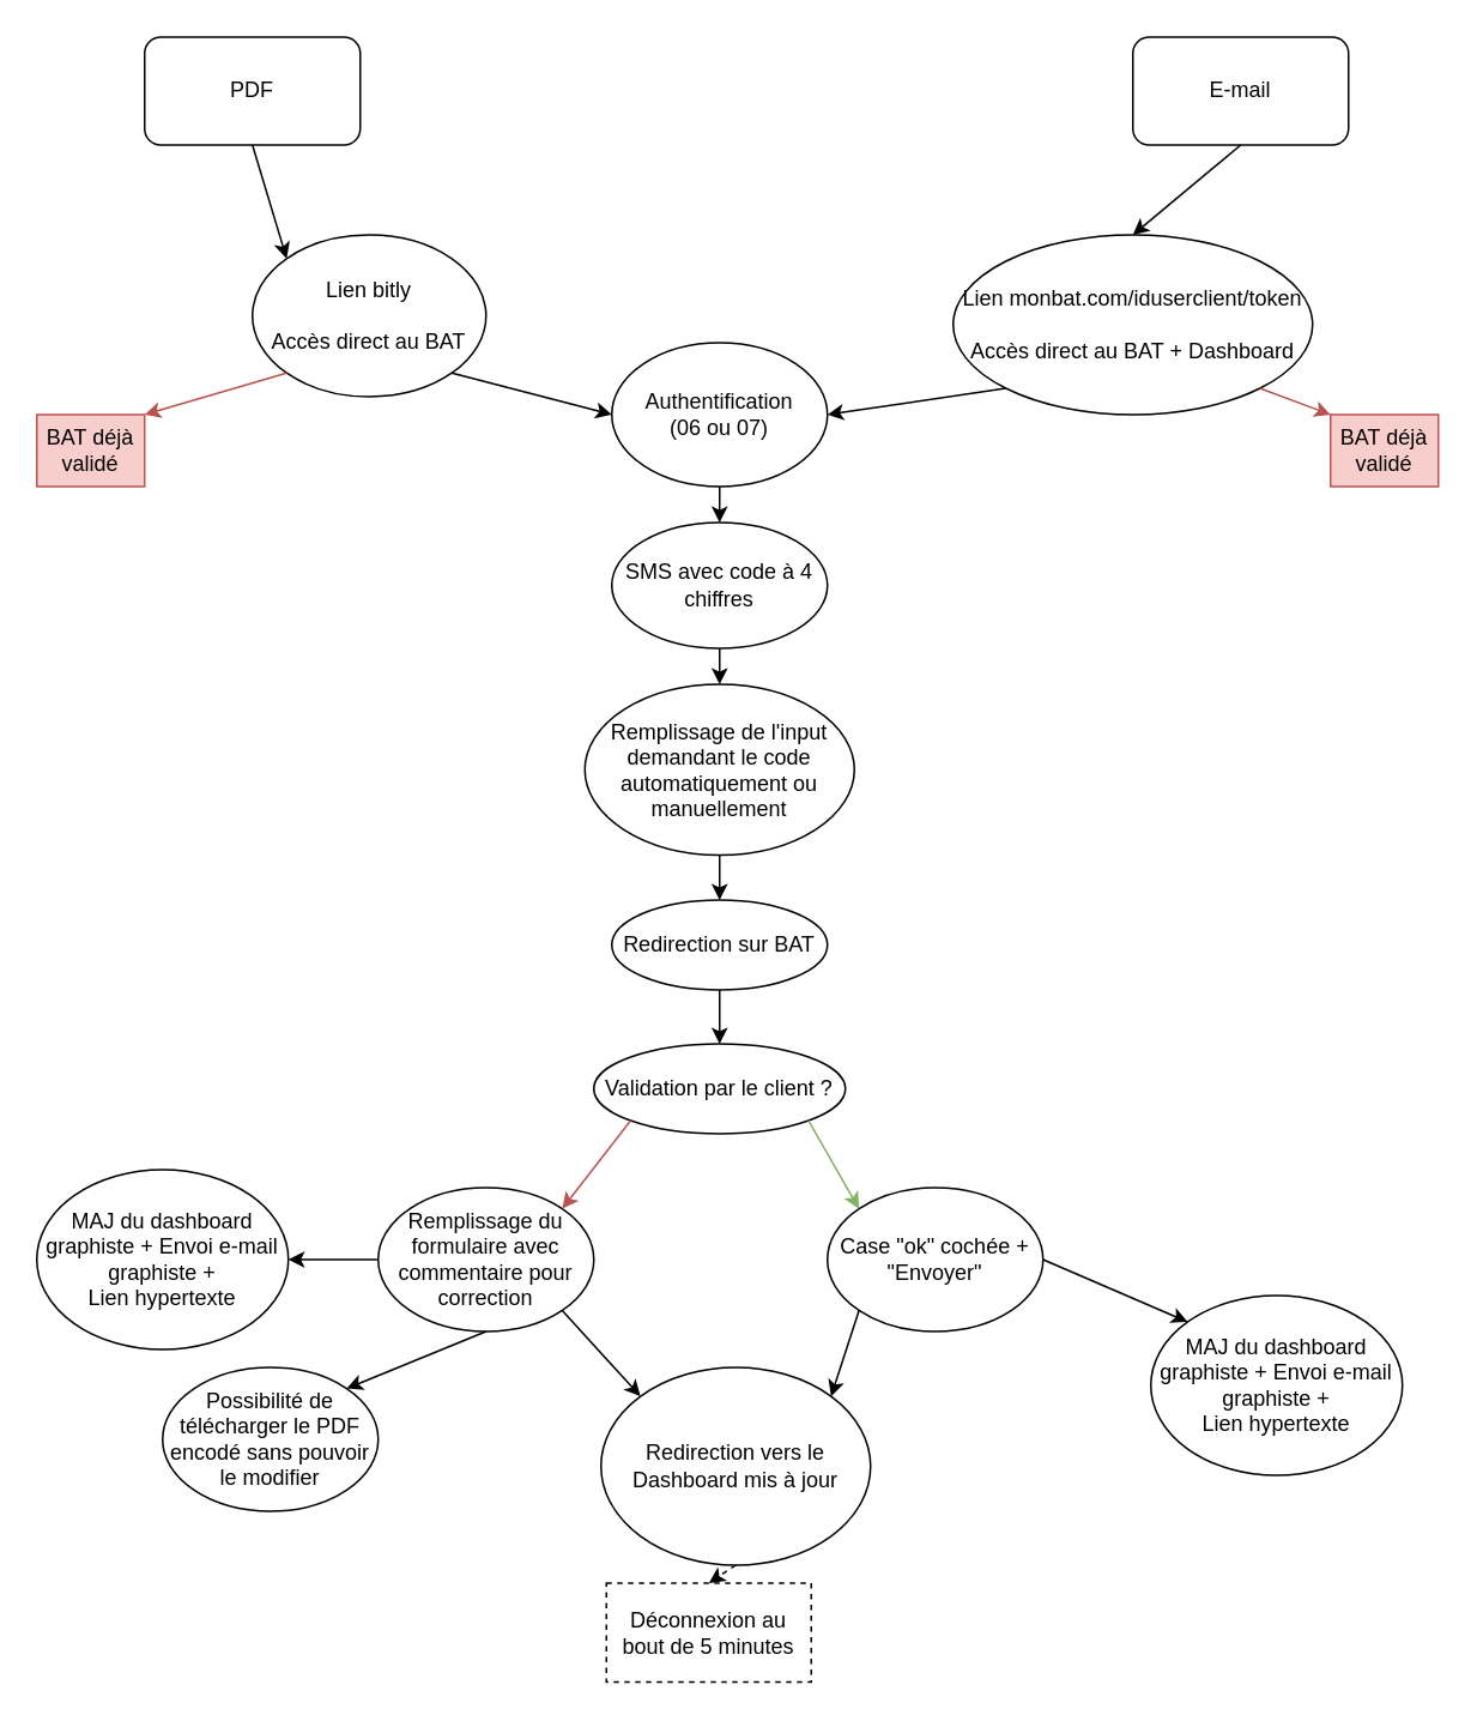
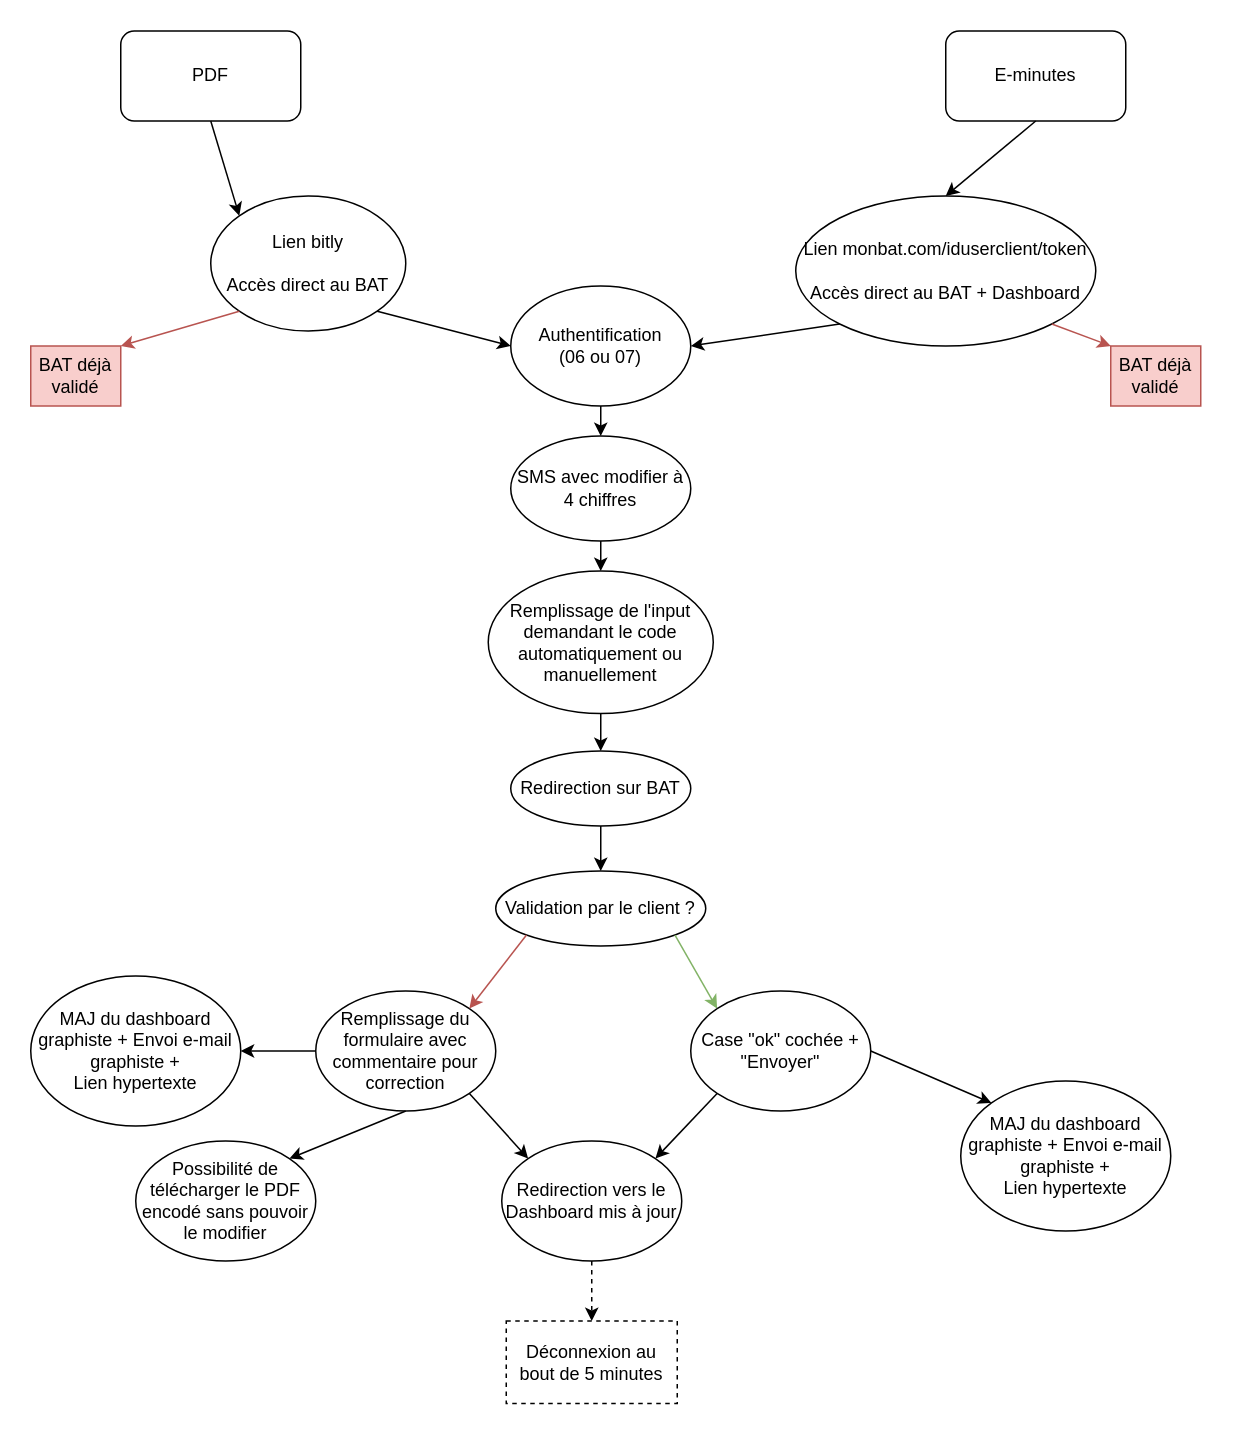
  <mxCell id="0" />
  <mxCell id="1" parent="0" />
- <mxCell id="2" value="E-mail" style="rounded=1;whiteSpace=wrap;html=1;" vertex="1" parent="1"><mxGeometry x="630" y="20" width="120" height="60" as="geometry" /></mxCell>
+ <mxCell id="2" value="E-minutes" style="rounded=1;whiteSpace=wrap;html=1;" vertex="1" parent="1"><mxGeometry x="630" y="20" width="120" height="60" as="geometry" /></mxCell>
  <mxCell id="3" value="PDF" style="rounded=1;whiteSpace=wrap;html=1;" vertex="1" parent="1"><mxGeometry x="80" y="20" width="120" height="60" as="geometry" /></mxCell>
  <mxCell id="4" value="Lien monbat.com/iduserclient/token&lt;br&gt;&lt;br&gt;Accès direct au BAT + Dashboard" style="ellipse;whiteSpace=wrap;html=1;" vertex="1" parent="1"><mxGeometry x="530" y="130" width="200" height="100" as="geometry" /></mxCell>
  <mxCell id="5" value="Lien bitly&lt;br&gt;&lt;br&gt;Accès direct au BAT" style="ellipse;whiteSpace=wrap;html=1;" vertex="1" parent="1"><mxGeometry x="140" y="130" width="130" height="90" as="geometry" /></mxCell>
  <mxCell id="6" value="BAT déjà validé" style="text;html=1;strokeColor=#b85450;fillColor=#f8cecc;align=center;verticalAlign=middle;whiteSpace=wrap;rounded=0;" vertex="1" parent="1"><mxGeometry x="20" y="230" width="60" height="40" as="geometry" /></mxCell>
  <mxCell id="7" value="" style="endArrow=classic;html=1;exitX=0;exitY=1;exitDx=0;exitDy=0;entryX=1;entryY=0;entryDx=0;entryDy=0;fillColor=#f8cecc;strokeColor=#b85450;" edge="1" parent="1" source="5" target="6"><mxGeometry width="50" height="50" relative="1" as="geometry"><mxPoint x="390" y="400" as="sourcePoint" /><mxPoint x="440" y="350" as="targetPoint" /></mxGeometry></mxCell>
  <mxCell id="8" value="BAT déjà validé" style="text;html=1;strokeColor=#b85450;fillColor=#f8cecc;align=center;verticalAlign=middle;whiteSpace=wrap;rounded=0;" vertex="1" parent="1"><mxGeometry x="740" y="230" width="60" height="40" as="geometry" /></mxCell>
  <mxCell id="9" value="" style="endArrow=classic;html=1;exitX=1;exitY=1;exitDx=0;exitDy=0;entryX=0;entryY=0;entryDx=0;entryDy=0;fillColor=#f8cecc;strokeColor=#b85450;" edge="1" parent="1" target="8" source="4"><mxGeometry width="50" height="50" relative="1" as="geometry"><mxPoint x="809.038" y="220" as="sourcePoint" /><mxPoint x="1150" y="373.18" as="targetPoint" /></mxGeometry></mxCell>
  <mxCell id="10" value="Authentification&lt;br&gt;(06 ou 07)" style="ellipse;whiteSpace=wrap;html=1;" vertex="1" parent="1"><mxGeometry x="340" y="190" width="120" height="80" as="geometry" /></mxCell>
  <mxCell id="11" value="" style="endArrow=classic;html=1;exitX=0.5;exitY=1;exitDx=0;exitDy=0;entryX=0;entryY=0;entryDx=0;entryDy=0;" edge="1" parent="1" source="3" target="5"><mxGeometry width="50" height="50" relative="1" as="geometry"><mxPoint x="390" y="390" as="sourcePoint" /><mxPoint x="440" y="340" as="targetPoint" /></mxGeometry></mxCell>
  <mxCell id="12" value="" style="endArrow=classic;html=1;exitX=0.5;exitY=1;exitDx=0;exitDy=0;entryX=0.5;entryY=0;entryDx=0;entryDy=0;" edge="1" parent="1" source="2" target="4"><mxGeometry width="50" height="50" relative="1" as="geometry"><mxPoint x="390" y="390" as="sourcePoint" /><mxPoint x="440" y="340" as="targetPoint" /></mxGeometry></mxCell>
  <mxCell id="13" value="" style="endArrow=classic;html=1;exitX=1;exitY=1;exitDx=0;exitDy=0;entryX=0;entryY=0.5;entryDx=0;entryDy=0;" edge="1" parent="1" source="5" target="10"><mxGeometry width="50" height="50" relative="1" as="geometry"><mxPoint x="390" y="390" as="sourcePoint" /><mxPoint x="350" y="250" as="targetPoint" /></mxGeometry></mxCell>
  <mxCell id="14" value="" style="endArrow=classic;html=1;exitX=0;exitY=1;exitDx=0;exitDy=0;entryX=1;entryY=0.5;entryDx=0;entryDy=0;" edge="1" parent="1" source="4" target="10"><mxGeometry width="50" height="50" relative="1" as="geometry"><mxPoint x="390" y="390" as="sourcePoint" /><mxPoint x="440" y="340" as="targetPoint" /></mxGeometry></mxCell>
- <mxCell id="15" value="SMS avec code à 4 chiffres" style="ellipse;whiteSpace=wrap;html=1;" vertex="1" parent="1"><mxGeometry x="340" y="290" width="120" height="70" as="geometry" /></mxCell>
+ <mxCell id="15" value="SMS avec modifier à 4 chiffres" style="ellipse;whiteSpace=wrap;html=1;" vertex="1" parent="1"><mxGeometry x="340" y="290" width="120" height="70" as="geometry" /></mxCell>
  <mxCell id="16" value="" style="endArrow=classic;html=1;exitX=0.5;exitY=1;exitDx=0;exitDy=0;entryX=0.5;entryY=0;entryDx=0;entryDy=0;" edge="1" parent="1" source="10" target="15"><mxGeometry width="50" height="50" relative="1" as="geometry"><mxPoint x="390" y="380" as="sourcePoint" /><mxPoint x="440" y="330" as="targetPoint" /></mxGeometry></mxCell>
  <mxCell id="17" style="edgeStyle=orthogonalEdgeStyle;rounded=0;orthogonalLoop=1;jettySize=auto;html=1;exitX=0.5;exitY=1;exitDx=0;exitDy=0;" edge="1" parent="1" source="15" target="15"><mxGeometry relative="1" as="geometry" /></mxCell>
  <mxCell id="18" value="Remplissage de l'input demandant le code automatiquement ou manuellement" style="ellipse;whiteSpace=wrap;html=1;" vertex="1" parent="1"><mxGeometry x="325" y="380" width="150" height="95" as="geometry" /></mxCell>
  <mxCell id="19" value="" style="endArrow=classic;html=1;exitX=0.5;exitY=1;exitDx=0;exitDy=0;entryX=0.5;entryY=0;entryDx=0;entryDy=0;" edge="1" parent="1" source="15" target="18"><mxGeometry width="50" height="50" relative="1" as="geometry"><mxPoint x="390" y="350" as="sourcePoint" /><mxPoint x="440" y="300" as="targetPoint" /></mxGeometry></mxCell>
  <mxCell id="20" value="Redirection sur BAT" style="ellipse;whiteSpace=wrap;html=1;" vertex="1" parent="1"><mxGeometry x="340" y="500" width="120" height="50" as="geometry" /></mxCell>
  <mxCell id="21" value="" style="endArrow=classic;html=1;exitX=0.5;exitY=1;exitDx=0;exitDy=0;entryX=0.5;entryY=0;entryDx=0;entryDy=0;" edge="1" parent="1" source="18" target="20"><mxGeometry width="50" height="50" relative="1" as="geometry"><mxPoint x="390" y="350" as="sourcePoint" /><mxPoint x="440" y="300" as="targetPoint" /></mxGeometry></mxCell>
  <mxCell id="22" value="Validation par le client ?" style="ellipse;whiteSpace=wrap;html=1;" vertex="1" parent="1"><mxGeometry x="330" y="580" width="140" height="50" as="geometry" /></mxCell>
  <mxCell id="23" value="" style="endArrow=classic;html=1;exitX=0.5;exitY=1;exitDx=0;exitDy=0;entryX=0.5;entryY=0;entryDx=0;entryDy=0;" edge="1" parent="1" source="20" target="22"><mxGeometry width="50" height="50" relative="1" as="geometry"><mxPoint x="390" y="550" as="sourcePoint" /><mxPoint x="440" y="500" as="targetPoint" /></mxGeometry></mxCell>
  <mxCell id="24" value="Remplissage du formulaire avec commentaire pour correction" style="ellipse;whiteSpace=wrap;html=1;" vertex="1" parent="1"><mxGeometry x="210" y="660" width="120" height="80" as="geometry" /></mxCell>
  <mxCell id="25" value="" style="endArrow=classic;html=1;exitX=0;exitY=1;exitDx=0;exitDy=0;entryX=1;entryY=0;entryDx=0;entryDy=0;fillColor=#f8cecc;strokeColor=#b85450;" edge="1" parent="1" source="22" target="24"><mxGeometry width="50" height="50" relative="1" as="geometry"><mxPoint x="390" y="530" as="sourcePoint" /><mxPoint x="440" y="480" as="targetPoint" /></mxGeometry></mxCell>
  <mxCell id="26" value="Case &quot;ok&quot; cochée + &quot;Envoyer&quot;" style="ellipse;whiteSpace=wrap;html=1;" vertex="1" parent="1"><mxGeometry x="460" y="660" width="120" height="80" as="geometry" /></mxCell>
  <mxCell id="27" value="" style="endArrow=classic;html=1;exitX=1;exitY=1;exitDx=0;exitDy=0;entryX=0;entryY=0;entryDx=0;entryDy=0;fillColor=#d5e8d4;strokeColor=#82b366;" edge="1" parent="1" source="22" target="26"><mxGeometry width="50" height="50" relative="1" as="geometry"><mxPoint x="390" y="520" as="sourcePoint" /><mxPoint x="440" y="470" as="targetPoint" /></mxGeometry></mxCell>
  <mxCell id="28" value="MAJ du dashboard graphiste + Envoi e-mail graphiste + &lt;br&gt;Lien hypertexte" style="ellipse;whiteSpace=wrap;html=1;" vertex="1" parent="1"><mxGeometry x="640" y="720" width="140" height="100" as="geometry" /></mxCell>
  <mxCell id="29" value="MAJ du dashboard graphiste + Envoi e-mail graphiste + &lt;br&gt;Lien hypertexte" style="ellipse;whiteSpace=wrap;html=1;" vertex="1" parent="1"><mxGeometry x="20" y="650" width="140" height="100" as="geometry" /></mxCell>
  <mxCell id="30" value="" style="endArrow=classic;html=1;exitX=1;exitY=0.5;exitDx=0;exitDy=0;entryX=0;entryY=0;entryDx=0;entryDy=0;" edge="1" parent="1" source="26" target="28"><mxGeometry width="50" height="50" relative="1" as="geometry"><mxPoint x="390" y="600" as="sourcePoint" /><mxPoint x="440" y="550" as="targetPoint" /></mxGeometry></mxCell>
  <mxCell id="31" value="" style="endArrow=classic;html=1;exitX=0;exitY=0.5;exitDx=0;exitDy=0;entryX=1;entryY=0.5;entryDx=0;entryDy=0;" edge="1" parent="1" source="24" target="29"><mxGeometry width="50" height="50" relative="1" as="geometry"><mxPoint x="390" y="600" as="sourcePoint" /><mxPoint x="440" y="550" as="targetPoint" /></mxGeometry></mxCell>
  <mxCell id="32" value="Possibilité de télécharger le PDF encodé sans pouvoir le modifier" style="ellipse;whiteSpace=wrap;html=1;" vertex="1" parent="1"><mxGeometry x="90" y="760" width="120" height="80" as="geometry" /></mxCell>
  <mxCell id="33" value="" style="endArrow=classic;html=1;exitX=0.5;exitY=1;exitDx=0;exitDy=0;entryX=1;entryY=0;entryDx=0;entryDy=0;" edge="1" parent="1" source="24" target="32"><mxGeometry width="50" height="50" relative="1" as="geometry"><mxPoint x="390" y="580" as="sourcePoint" /><mxPoint x="440" y="530" as="targetPoint" /></mxGeometry></mxCell>
- <mxCell id="34" value="Redirection vers le Dashboard mis à jour" style="ellipse;whiteSpace=wrap;html=1;" vertex="1" parent="1"><mxGeometry x="334" y="760" width="150" height="110" as="geometry" /></mxCell>
+ <mxCell id="34" value="Redirection vers le Dashboard mis à jour" style="ellipse;whiteSpace=wrap;html=1;" vertex="1" parent="1"><mxGeometry x="334" y="760" width="120" height="80" as="geometry" /></mxCell>
  <mxCell id="35" value="" style="endArrow=classic;html=1;exitX=1;exitY=1;exitDx=0;exitDy=0;entryX=0;entryY=0;entryDx=0;entryDy=0;" edge="1" parent="1" source="24" target="34"><mxGeometry width="50" height="50" relative="1" as="geometry"><mxPoint x="390" y="570" as="sourcePoint" /><mxPoint x="440" y="520" as="targetPoint" /></mxGeometry></mxCell>
  <mxCell id="36" value="" style="endArrow=classic;html=1;exitX=0;exitY=1;exitDx=0;exitDy=0;entryX=1;entryY=0;entryDx=0;entryDy=0;" edge="1" parent="1" source="26" target="34"><mxGeometry width="50" height="50" relative="1" as="geometry"><mxPoint x="390" y="570" as="sourcePoint" /><mxPoint x="440" y="520" as="targetPoint" /></mxGeometry></mxCell>
  <mxCell id="37" value="Déconnexion au bout de 5 minutes" style="rounded=0;whiteSpace=wrap;html=1;dashed=1;" vertex="1" parent="1"><mxGeometry x="337" y="880" width="114" height="55" as="geometry" /></mxCell>
  <mxCell id="38" value="" style="endArrow=classic;html=1;exitX=0.5;exitY=1;exitDx=0;exitDy=0;entryX=0.5;entryY=0;entryDx=0;entryDy=0;dashed=1;" edge="1" parent="1" source="34" target="37"><mxGeometry width="50" height="50" relative="1" as="geometry"><mxPoint x="390" y="670" as="sourcePoint" /><mxPoint x="440" y="620" as="targetPoint" /></mxGeometry></mxCell>
